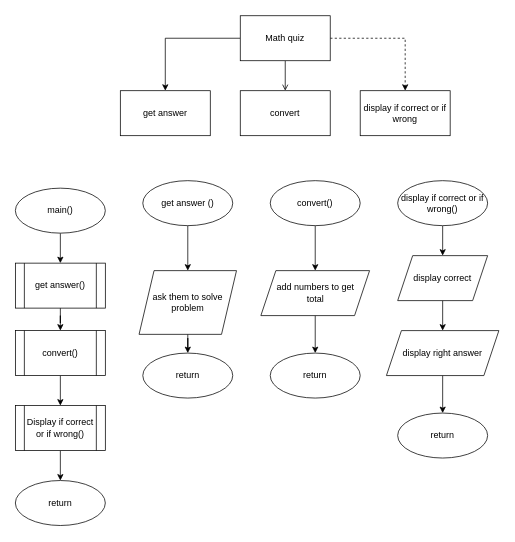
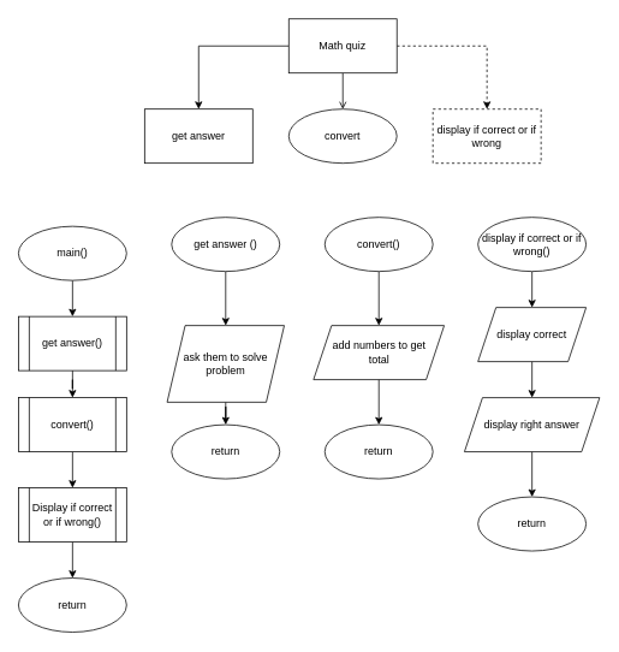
  <mxCell id="0" />
  <mxCell id="1" parent="0" />
- <mxCell id="2" value="display if correct or if wrong" style="rounded=0;whiteSpace=wrap;html=1;" vertex="1" parent="1"><mxGeometry x="480" y="120" width="120" height="60" as="geometry" /></mxCell>
- <mxCell id="3" value="convert" style="rounded=0;whiteSpace=wrap;html=1;" vertex="1" parent="1"><mxGeometry x="320" y="120" width="120" height="60" as="geometry" /></mxCell>
+ <mxCell id="2" value="display if correct or if wrong" style="rounded=0;whiteSpace=wrap;html=1;dashed=1;" vertex="1" parent="1"><mxGeometry x="480" y="120" width="120" height="60" as="geometry" /></mxCell>
+ <mxCell id="3" value="convert" style="ellipse;whiteSpace=wrap;html=1;" vertex="1" parent="1"><mxGeometry x="320" y="120" width="120" height="60" as="geometry" /></mxCell>
  <mxCell id="4" value="get answer" style="rounded=0;whiteSpace=wrap;html=1;" vertex="1" parent="1"><mxGeometry x="160" y="120" width="120" height="60" as="geometry" /></mxCell>
  <mxCell id="5" style="edgeStyle=orthogonalEdgeStyle;rounded=0;orthogonalLoop=1;jettySize=auto;html=1;exitX=0;exitY=0.5;exitDx=0;exitDy=0;entryX=0.5;entryY=0;entryDx=0;entryDy=0;" edge="1" parent="1" source="8" target="4"><mxGeometry relative="1" as="geometry" /></mxCell>
  <mxCell id="6" value="" style="edgeStyle=orthogonalEdgeStyle;rounded=0;orthogonalLoop=1;jettySize=auto;html=1;endArrow=open;" edge="1" parent="1" source="8" target="3"><mxGeometry relative="1" as="geometry" /></mxCell>
  <mxCell id="7" style="edgeStyle=orthogonalEdgeStyle;rounded=0;orthogonalLoop=1;jettySize=auto;html=1;exitX=1;exitY=0.5;exitDx=0;exitDy=0;dashed=1;" edge="1" parent="1" source="8" target="2"><mxGeometry relative="1" as="geometry" /></mxCell>
  <mxCell id="8" value="Math quiz" style="rounded=0;whiteSpace=wrap;html=1;" vertex="1" parent="1"><mxGeometry x="320" y="20" width="120" height="60" as="geometry" /></mxCell>
  <mxCell id="9" value="" style="edgeStyle=orthogonalEdgeStyle;rounded=0;orthogonalLoop=1;jettySize=auto;html=1;" edge="1" parent="1" source="10" target="17"><mxGeometry relative="1" as="geometry" /></mxCell>
  <mxCell id="10" value="main()" style="ellipse;whiteSpace=wrap;html=1;" vertex="1" parent="1"><mxGeometry x="20" y="250" width="120" height="60" as="geometry" /></mxCell>
  <mxCell id="11" value="return" style="ellipse;whiteSpace=wrap;html=1;" vertex="1" parent="1"><mxGeometry x="20" y="640" width="120" height="60" as="geometry" /></mxCell>
  <mxCell id="12" value="" style="edgeStyle=orthogonalEdgeStyle;rounded=0;orthogonalLoop=1;jettySize=auto;html=1;" edge="1" parent="1" source="13" target="11"><mxGeometry relative="1" as="geometry" /></mxCell>
  <mxCell id="13" value="Display if correct or if wrong()" style="shape=process;whiteSpace=wrap;html=1;backgroundOutline=1;" vertex="1" parent="1"><mxGeometry x="20" y="540" width="120" height="60" as="geometry" /></mxCell>
  <mxCell id="14" value="" style="edgeStyle=orthogonalEdgeStyle;rounded=0;orthogonalLoop=1;jettySize=auto;html=1;" edge="1" parent="1" source="15" target="13"><mxGeometry relative="1" as="geometry" /></mxCell>
  <mxCell id="15" value="convert()" style="shape=process;whiteSpace=wrap;html=1;backgroundOutline=1;" vertex="1" parent="1"><mxGeometry x="20" y="440" width="120" height="60" as="geometry" /></mxCell>
  <mxCell id="16" value="" style="edgeStyle=orthogonalEdgeStyle;rounded=0;orthogonalLoop=1;jettySize=auto;html=1;" edge="1" parent="1" source="17" target="15"><mxGeometry relative="1" as="geometry" /></mxCell>
  <mxCell id="17" value="get answer()" style="shape=process;whiteSpace=wrap;html=1;backgroundOutline=1;" vertex="1" parent="1"><mxGeometry x="20" y="350" width="120" height="60" as="geometry" /></mxCell>
  <mxCell id="18" value="return" style="ellipse;whiteSpace=wrap;html=1;" vertex="1" parent="1"><mxGeometry x="360" y="470" width="120" height="60" as="geometry" /></mxCell>
  <mxCell id="19" value="return" style="ellipse;whiteSpace=wrap;html=1;" vertex="1" parent="1"><mxGeometry x="190" y="470" width="120" height="60" as="geometry" /></mxCell>
  <mxCell id="20" value="" style="edgeStyle=orthogonalEdgeStyle;rounded=0;orthogonalLoop=1;jettySize=auto;html=1;" edge="1" parent="1" source="21" target="27"><mxGeometry relative="1" as="geometry" /></mxCell>
  <mxCell id="21" value="display if correct or if wrong()" style="ellipse;whiteSpace=wrap;html=1;" vertex="1" parent="1"><mxGeometry x="530" y="240" width="120" height="60" as="geometry" /></mxCell>
  <mxCell id="22" value="" style="edgeStyle=orthogonalEdgeStyle;rounded=0;orthogonalLoop=1;jettySize=auto;html=1;" edge="1" parent="1" source="23" target="29"><mxGeometry relative="1" as="geometry" /></mxCell>
  <mxCell id="23" value="convert()" style="ellipse;whiteSpace=wrap;html=1;" vertex="1" parent="1"><mxGeometry x="360" y="240" width="120" height="60" as="geometry" /></mxCell>
  <mxCell id="24" value="" style="edgeStyle=orthogonalEdgeStyle;rounded=0;orthogonalLoop=1;jettySize=auto;html=1;" edge="1" parent="1" source="25" target="31"><mxGeometry relative="1" as="geometry" /></mxCell>
  <mxCell id="25" value="get answer ()" style="ellipse;whiteSpace=wrap;html=1;" vertex="1" parent="1"><mxGeometry x="190" y="240" width="120" height="60" as="geometry" /></mxCell>
  <mxCell id="26" value="" style="edgeStyle=orthogonalEdgeStyle;rounded=0;orthogonalLoop=1;jettySize=auto;html=1;" edge="1" parent="1" source="27" target="33"><mxGeometry relative="1" as="geometry" /></mxCell>
  <mxCell id="27" value="display correct" style="shape=parallelogram;perimeter=parallelogramPerimeter;whiteSpace=wrap;html=1;fixedSize=1;" vertex="1" parent="1"><mxGeometry x="530" y="340" width="120" height="60" as="geometry" /></mxCell>
  <mxCell id="28" value="" style="edgeStyle=orthogonalEdgeStyle;rounded=0;orthogonalLoop=1;jettySize=auto;html=1;" edge="1" parent="1" source="29" target="18"><mxGeometry relative="1" as="geometry" /></mxCell>
  <mxCell id="29" value="&lt;div&gt;add numbers to get &lt;br&gt;&lt;/div&gt;&lt;div&gt;total&lt;/div&gt;" style="shape=parallelogram;perimeter=parallelogramPerimeter;whiteSpace=wrap;html=1;fixedSize=1;" vertex="1" parent="1"><mxGeometry x="347.5" y="360" width="145" height="60" as="geometry" /></mxCell>
  <mxCell id="30" value="" style="edgeStyle=orthogonalEdgeStyle;rounded=0;orthogonalLoop=1;jettySize=auto;html=1;" edge="1" parent="1" source="31" target="19"><mxGeometry relative="1" as="geometry" /></mxCell>
  <mxCell id="31" value="&lt;div&gt;ask them to solve&lt;/div&gt;&lt;div&gt;problem&lt;br&gt;&lt;/div&gt;" style="shape=parallelogram;perimeter=parallelogramPerimeter;whiteSpace=wrap;html=1;fixedSize=1;" vertex="1" parent="1"><mxGeometry x="185" y="360" width="130" height="85" as="geometry" /></mxCell>
  <mxCell id="32" value="" style="edgeStyle=orthogonalEdgeStyle;rounded=0;orthogonalLoop=1;jettySize=auto;html=1;" edge="1" parent="1" source="33" target="34"><mxGeometry relative="1" as="geometry" /></mxCell>
  <mxCell id="33" value="display right answer" style="shape=parallelogram;perimeter=parallelogramPerimeter;whiteSpace=wrap;html=1;fixedSize=1;" vertex="1" parent="1"><mxGeometry x="515" y="440" width="150" height="60" as="geometry" /></mxCell>
  <mxCell id="34" value="return" style="ellipse;whiteSpace=wrap;html=1;" vertex="1" parent="1"><mxGeometry x="530" y="550" width="120" height="60" as="geometry" /></mxCell>
